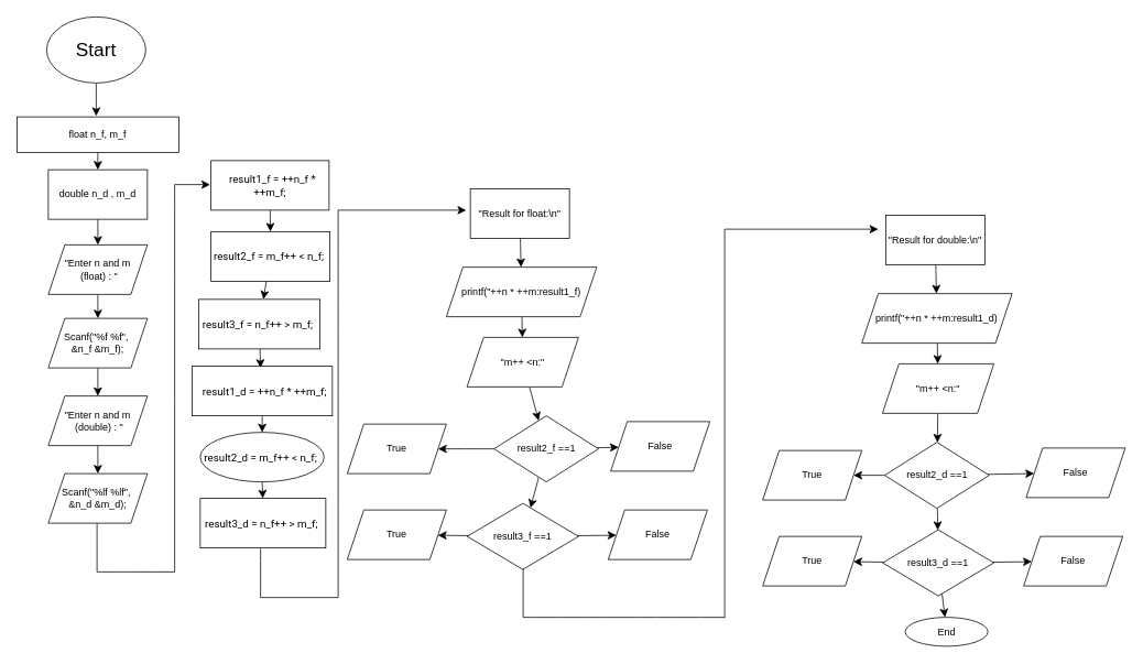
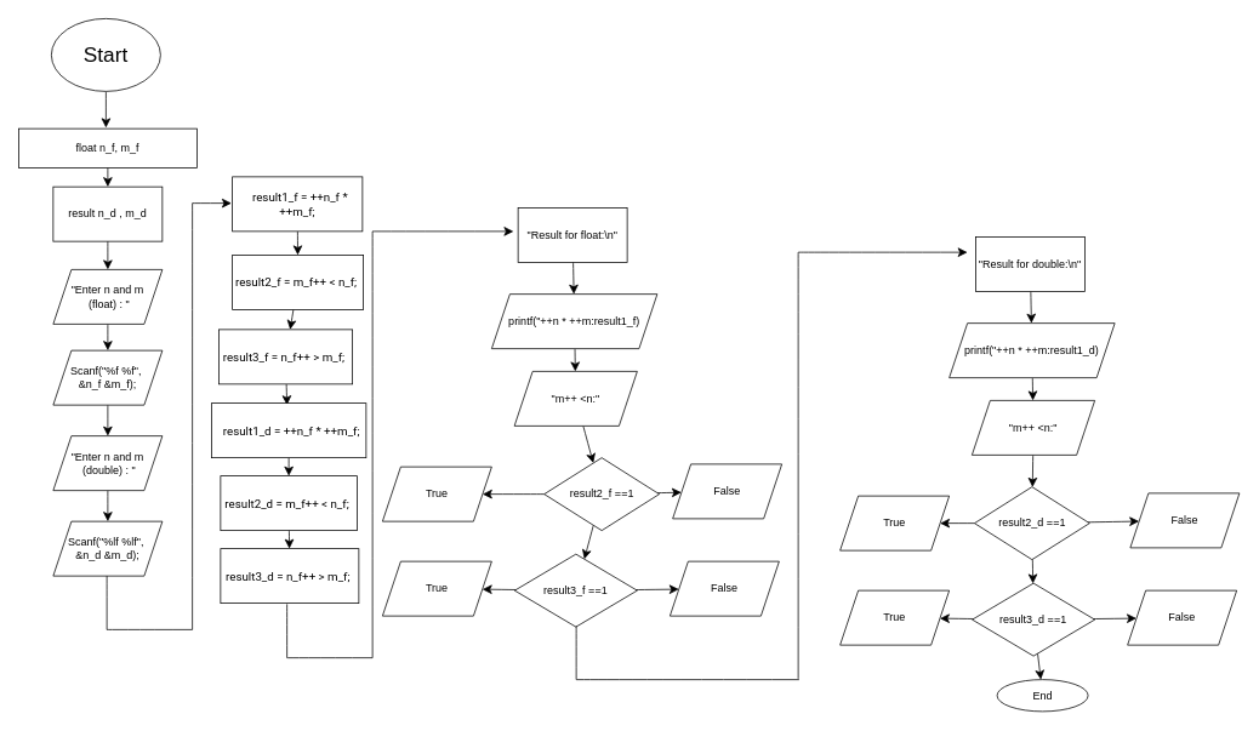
  <mxCell id="0" />
  <mxCell id="1" parent="0" />
  <mxCell id="2" value="" style="edgeStyle=none;curved=1;rounded=0;orthogonalLoop=1;jettySize=auto;html=1;fontSize=12;startSize=8;endSize=8;" edge="1" parent="1" source="3"><mxGeometry relative="1" as="geometry"><mxPoint x="116" y="140" as="targetPoint" /></mxGeometry></mxCell>
  <mxCell id="3" value="&lt;font style=&quot;font-size: 23px;&quot;&gt;Start&lt;/font&gt;" style="ellipse;whiteSpace=wrap;html=1;" vertex="1" parent="1"><mxGeometry x="56" y="20" width="120" height="80" as="geometry" /></mxCell>
  <mxCell id="4" value="" style="edgeStyle=none;curved=1;rounded=0;orthogonalLoop=1;jettySize=auto;html=1;fontSize=12;startSize=8;endSize=8;" edge="1" parent="1" source="5" target="7"><mxGeometry relative="1" as="geometry" /></mxCell>
  <mxCell id="5" value="float n_f, m_f" style="rounded=0;whiteSpace=wrap;html=1;" vertex="1" parent="1"><mxGeometry x="20" y="141" width="196" height="43" as="geometry" /></mxCell>
  <mxCell id="6" value="" style="edgeStyle=none;curved=1;rounded=0;orthogonalLoop=1;jettySize=auto;html=1;fontSize=12;startSize=8;endSize=8;" edge="1" parent="1" source="7" target="9"><mxGeometry relative="1" as="geometry" /></mxCell>
- <mxCell id="7" value="double n_d , m_d" style="whiteSpace=wrap;html=1;rounded=0;" vertex="1" parent="1"><mxGeometry x="58" y="205" width="120" height="60" as="geometry" /></mxCell>
+ <mxCell id="7" value="result n_d , m_d" style="whiteSpace=wrap;html=1;rounded=0;" vertex="1" parent="1"><mxGeometry x="58" y="205" width="120" height="60" as="geometry" /></mxCell>
  <mxCell id="8" value="" style="edgeStyle=none;curved=1;rounded=0;orthogonalLoop=1;jettySize=auto;html=1;fontSize=12;startSize=8;endSize=8;" edge="1" parent="1" source="9" target="11"><mxGeometry relative="1" as="geometry" /></mxCell>
  <mxCell id="9" value="&quot;Enter n and m&lt;div&gt;&amp;nbsp;(float) : &quot;&lt;/div&gt;" style="shape=parallelogram;perimeter=parallelogramPerimeter;whiteSpace=wrap;html=1;fixedSize=1;rounded=0;" vertex="1" parent="1"><mxGeometry x="58" y="296" width="120" height="60" as="geometry" /></mxCell>
  <mxCell id="10" value="" style="edgeStyle=none;curved=1;rounded=0;orthogonalLoop=1;jettySize=auto;html=1;fontSize=12;startSize=8;endSize=8;" edge="1" parent="1" source="11" target="13"><mxGeometry relative="1" as="geometry" /></mxCell>
  <mxCell id="11" value="Scanf(&quot;%f %f&quot;,&amp;nbsp;&lt;div&gt;&amp;amp;n_f &amp;amp;m_f);&lt;/div&gt;" style="shape=parallelogram;perimeter=parallelogramPerimeter;whiteSpace=wrap;html=1;fixedSize=1;rounded=0;" vertex="1" parent="1"><mxGeometry x="58" y="385" width="120" height="60" as="geometry" /></mxCell>
  <mxCell id="12" value="" style="edgeStyle=none;curved=1;rounded=0;orthogonalLoop=1;jettySize=auto;html=1;fontSize=12;startSize=8;endSize=8;" edge="1" parent="1" source="13" target="14"><mxGeometry relative="1" as="geometry" /></mxCell>
  <mxCell id="13" value="&quot;Enter n and m&lt;div&gt;&amp;nbsp;(double) : &quot;&lt;/div&gt;" style="shape=parallelogram;perimeter=parallelogramPerimeter;whiteSpace=wrap;html=1;fixedSize=1;rounded=0;" vertex="1" parent="1"><mxGeometry x="58" y="479" width="120" height="60" as="geometry" /></mxCell>
  <mxCell id="14" value="Scanf(&quot;%lf %lf&quot;,&amp;nbsp;&lt;div&gt;&amp;amp;n_d &amp;amp;m_d);&lt;/div&gt;" style="shape=parallelogram;perimeter=parallelogramPerimeter;whiteSpace=wrap;html=1;fixedSize=1;rounded=0;" vertex="1" parent="1"><mxGeometry x="58" y="573" width="120" height="60" as="geometry" /></mxCell>
  <mxCell id="15" value="" style="endArrow=none;html=1;rounded=0;fontSize=12;startSize=8;endSize=8;curved=1;" edge="1" parent="1"><mxGeometry width="50" height="50" relative="1" as="geometry"><mxPoint x="117" y="633" as="sourcePoint" /><mxPoint x="117" y="692" as="targetPoint" /></mxGeometry></mxCell>
  <mxCell id="16" value="" style="endArrow=none;html=1;rounded=0;fontSize=12;startSize=8;endSize=8;curved=1;" edge="1" parent="1"><mxGeometry width="50" height="50" relative="1" as="geometry"><mxPoint x="117" y="692" as="sourcePoint" /><mxPoint x="211" y="692" as="targetPoint" /></mxGeometry></mxCell>
  <mxCell id="17" value="" style="endArrow=none;html=1;rounded=0;fontSize=12;startSize=8;endSize=8;curved=1;" edge="1" parent="1"><mxGeometry width="50" height="50" relative="1" as="geometry"><mxPoint x="211" y="223" as="sourcePoint" /><mxPoint x="211" y="692" as="targetPoint" /></mxGeometry></mxCell>
  <mxCell id="18" value="" style="endArrow=classic;html=1;rounded=0;fontSize=12;startSize=8;endSize=8;curved=1;" edge="1" parent="1"><mxGeometry width="50" height="50" relative="1" as="geometry"><mxPoint x="211" y="223" as="sourcePoint" /><mxPoint x="254" y="223" as="targetPoint" /></mxGeometry></mxCell>
  <mxCell id="19" value="" style="edgeStyle=none;curved=1;rounded=0;orthogonalLoop=1;jettySize=auto;html=1;fontSize=12;startSize=8;endSize=8;" edge="1" parent="1" source="20" target="22"><mxGeometry relative="1" as="geometry" /></mxCell>
  <mxCell id="20" value="&lt;span style=&quot;font-family: Roboto, -apple-system, &amp;quot;apple color emoji&amp;quot;, BlinkMacSystemFont, &amp;quot;Segoe UI&amp;quot;, Roboto, Oxygen-Sans, Ubuntu, Cantarell, &amp;quot;Helvetica Neue&amp;quot;, sans-serif; font-size: 13px; text-align: start; white-space-collapse: preserve;&quot;&gt;  result1_f = ++n_f * ++m_f;&lt;br&gt;&lt;/span&gt;" style="rounded=0;whiteSpace=wrap;html=1;" vertex="1" parent="1"><mxGeometry x="255" y="194" width="143" height="60" as="geometry" /></mxCell>
  <mxCell id="21" value="" style="edgeStyle=none;curved=1;rounded=0;orthogonalLoop=1;jettySize=auto;html=1;fontSize=12;startSize=8;endSize=8;" edge="1" parent="1" source="22" target="24"><mxGeometry relative="1" as="geometry" /></mxCell>
  <mxCell id="22" value="&lt;span style=&quot;font-family: Roboto, -apple-system, &amp;quot;apple color emoji&amp;quot;, BlinkMacSystemFont, &amp;quot;Segoe UI&amp;quot;, Roboto, Oxygen-Sans, Ubuntu, Cantarell, &amp;quot;Helvetica Neue&amp;quot;, sans-serif; font-size: 13px; text-align: start; white-space-collapse: preserve;&quot;&gt;result2_f = m_f++ &amp;lt; n_f; &lt;/span&gt;&lt;span style=&quot;font-family: Roboto, -apple-system, &amp;quot;apple color emoji&amp;quot;, BlinkMacSystemFont, &amp;quot;Segoe UI&amp;quot;, Roboto, Oxygen-Sans, Ubuntu, Cantarell, &amp;quot;Helvetica Neue&amp;quot;, sans-serif; font-size: 13px; text-align: start; white-space-collapse: preserve;&quot;&gt;&lt;/span&gt;" style="rounded=0;whiteSpace=wrap;html=1;" vertex="1" parent="1"><mxGeometry x="255" y="280" width="144" height="60" as="geometry" /></mxCell>
  <mxCell id="23" value="" style="edgeStyle=none;curved=1;rounded=0;orthogonalLoop=1;jettySize=auto;html=1;fontSize=12;startSize=8;endSize=8;" edge="1" parent="1" source="24"><mxGeometry relative="1" as="geometry"><mxPoint x="315" y="445" as="targetPoint" /></mxGeometry></mxCell>
  <mxCell id="24" value="&lt;span style=&quot;font-family: Roboto, -apple-system, &amp;quot;apple color emoji&amp;quot;, BlinkMacSystemFont, &amp;quot;Segoe UI&amp;quot;, Roboto, Oxygen-Sans, Ubuntu, Cantarell, &amp;quot;Helvetica Neue&amp;quot;, sans-serif; text-align: start; white-space-collapse: preserve;&quot;&gt;&lt;font style=&quot;font-size: 13px;&quot;&gt;result3_f = n_f++ &amp;gt; m_f; &lt;/font&gt;&lt;/span&gt;" style="rounded=0;whiteSpace=wrap;html=1;" vertex="1" parent="1"><mxGeometry x="240" y="362" width="147" height="60" as="geometry" /></mxCell>
  <mxCell id="25" style="edgeStyle=none;curved=1;rounded=0;orthogonalLoop=1;jettySize=auto;html=1;fontSize=12;startSize=8;endSize=8;" edge="1" parent="1" source="26" target="28"><mxGeometry relative="1" as="geometry" /></mxCell>
  <mxCell id="26" value="&lt;span style=&quot;font-family: Roboto, -apple-system, &amp;quot;apple color emoji&amp;quot;, BlinkMacSystemFont, &amp;quot;Segoe UI&amp;quot;, Roboto, Oxygen-Sans, Ubuntu, Cantarell, &amp;quot;Helvetica Neue&amp;quot;, sans-serif; font-size: 13px; text-align: start; white-space-collapse: preserve;&quot;&gt;  result1_d = ++n_f * ++m_f;&lt;br&gt;&lt;/span&gt;" style="rounded=0;whiteSpace=wrap;html=1;" vertex="1" parent="1"><mxGeometry x="232" y="443" width="170" height="60" as="geometry" /></mxCell>
  <mxCell id="27" style="edgeStyle=none;curved=1;rounded=0;orthogonalLoop=1;jettySize=auto;html=1;fontSize=12;startSize=8;endSize=8;" edge="1" parent="1" source="28" target="29"><mxGeometry relative="1" as="geometry" /></mxCell>
- <mxCell id="28" value="&lt;span style=&quot;font-family: Roboto, -apple-system, &amp;quot;apple color emoji&amp;quot;, BlinkMacSystemFont, &amp;quot;Segoe UI&amp;quot;, Roboto, Oxygen-Sans, Ubuntu, Cantarell, &amp;quot;Helvetica Neue&amp;quot;, sans-serif; font-size: 13px; text-align: start; white-space-collapse: preserve;&quot;&gt;result2_d = m_f++ &amp;lt; n_f; &lt;/span&gt;&lt;span style=&quot;font-family: Roboto, -apple-system, &amp;quot;apple color emoji&amp;quot;, BlinkMacSystemFont, &amp;quot;Segoe UI&amp;quot;, Roboto, Oxygen-Sans, Ubuntu, Cantarell, &amp;quot;Helvetica Neue&amp;quot;, sans-serif; font-size: 13px; text-align: start; white-space-collapse: preserve;&quot;&gt;&lt;/span&gt;" style="ellipse;whiteSpace=wrap;html=1;" vertex="1" parent="1"><mxGeometry x="242" y="523" width="150" height="60" as="geometry" /></mxCell>
+ <mxCell id="28" value="&lt;span style=&quot;font-family: Roboto, -apple-system, &amp;quot;apple color emoji&amp;quot;, BlinkMacSystemFont, &amp;quot;Segoe UI&amp;quot;, Roboto, Oxygen-Sans, Ubuntu, Cantarell, &amp;quot;Helvetica Neue&amp;quot;, sans-serif; font-size: 13px; text-align: start; white-space-collapse: preserve;&quot;&gt;result2_d = m_f++ &amp;lt; n_f; &lt;/span&gt;&lt;span style=&quot;font-family: Roboto, -apple-system, &amp;quot;apple color emoji&amp;quot;, BlinkMacSystemFont, &amp;quot;Segoe UI&amp;quot;, Roboto, Oxygen-Sans, Ubuntu, Cantarell, &amp;quot;Helvetica Neue&amp;quot;, sans-serif; font-size: 13px; text-align: start; white-space-collapse: preserve;&quot;&gt;&lt;/span&gt;" style="rounded=0;whiteSpace=wrap;html=1;" vertex="1" parent="1"><mxGeometry x="242" y="523" width="150" height="60" as="geometry" /></mxCell>
  <mxCell id="29" value="&lt;span style=&quot;font-family: Roboto, -apple-system, &amp;quot;apple color emoji&amp;quot;, BlinkMacSystemFont, &amp;quot;Segoe UI&amp;quot;, Roboto, Oxygen-Sans, Ubuntu, Cantarell, &amp;quot;Helvetica Neue&amp;quot;, sans-serif; text-align: start; white-space-collapse: preserve;&quot;&gt;&lt;font style=&quot;font-size: 13px;&quot;&gt;result3_d = n_f++ &amp;gt; m_f; &lt;/font&gt;&lt;/span&gt;" style="rounded=0;whiteSpace=wrap;html=1;" vertex="1" parent="1"><mxGeometry x="242" y="603" width="152" height="60" as="geometry" /></mxCell>
  <mxCell id="30" value="" style="endArrow=none;html=1;rounded=0;fontSize=12;startSize=8;endSize=8;curved=1;" edge="1" parent="1"><mxGeometry width="50" height="50" relative="1" as="geometry"><mxPoint x="315" y="664" as="sourcePoint" /><mxPoint x="315" y="723" as="targetPoint" /></mxGeometry></mxCell>
  <mxCell id="31" value="" style="endArrow=none;html=1;rounded=0;fontSize=12;startSize=8;endSize=8;curved=1;" edge="1" parent="1"><mxGeometry width="50" height="50" relative="1" as="geometry"><mxPoint x="315" y="723" as="sourcePoint" /><mxPoint x="409" y="723" as="targetPoint" /></mxGeometry></mxCell>
  <mxCell id="32" value="" style="endArrow=none;html=1;rounded=0;fontSize=12;startSize=8;endSize=8;curved=1;" edge="1" parent="1"><mxGeometry width="50" height="50" relative="1" as="geometry"><mxPoint x="409" y="254" as="sourcePoint" /><mxPoint x="409" y="723" as="targetPoint" /></mxGeometry></mxCell>
  <mxCell id="33" value="" style="endArrow=classic;html=1;rounded=0;fontSize=12;startSize=8;endSize=8;curved=1;" edge="1" parent="1"><mxGeometry width="50" height="50" relative="1" as="geometry"><mxPoint x="409" y="254" as="sourcePoint" /><mxPoint x="564" y="254" as="targetPoint" /></mxGeometry></mxCell>
  <mxCell id="34" value="" style="edgeStyle=none;curved=1;rounded=0;orthogonalLoop=1;jettySize=auto;html=1;fontSize=12;startSize=8;endSize=8;" edge="1" parent="1" source="35" target="37"><mxGeometry relative="1" as="geometry" /></mxCell>
  <mxCell id="35" value="&quot;Result for float:\n&quot;" style="rounded=0;whiteSpace=wrap;html=1;" vertex="1" parent="1"><mxGeometry x="569" y="228" width="120" height="60" as="geometry" /></mxCell>
  <mxCell id="36" value="" style="edgeStyle=none;curved=1;rounded=0;orthogonalLoop=1;jettySize=auto;html=1;fontSize=12;startSize=8;endSize=8;" edge="1" parent="1" source="37" target="39"><mxGeometry relative="1" as="geometry" /></mxCell>
  <mxCell id="37" value="printf(&quot;++n * ++m:result1_f)" style="shape=parallelogram;perimeter=parallelogramPerimeter;whiteSpace=wrap;html=1;fixedSize=1;rounded=0;" vertex="1" parent="1"><mxGeometry x="540" y="323" width="182" height="60" as="geometry" /></mxCell>
  <mxCell id="38" value="" style="edgeStyle=none;curved=1;rounded=0;orthogonalLoop=1;jettySize=auto;html=1;fontSize=12;startSize=8;endSize=8;" edge="1" parent="1" source="39" target="43"><mxGeometry relative="1" as="geometry" /></mxCell>
  <mxCell id="39" value="&quot;m++ &amp;lt;n:&quot;" style="shape=parallelogram;perimeter=parallelogramPerimeter;whiteSpace=wrap;html=1;fixedSize=1;rounded=0;" vertex="1" parent="1"><mxGeometry x="565" y="408" width="135" height="60" as="geometry" /></mxCell>
  <mxCell id="40" value="" style="edgeStyle=none;curved=1;rounded=0;orthogonalLoop=1;jettySize=auto;html=1;fontSize=12;startSize=8;endSize=8;" edge="1" parent="1" source="43" target="44"><mxGeometry relative="1" as="geometry" /></mxCell>
  <mxCell id="41" value="" style="edgeStyle=none;curved=1;rounded=0;orthogonalLoop=1;jettySize=auto;html=1;fontSize=12;startSize=8;endSize=8;" edge="1" parent="1" source="43" target="45"><mxGeometry relative="1" as="geometry" /></mxCell>
  <mxCell id="42" value="" style="edgeStyle=none;curved=1;rounded=0;orthogonalLoop=1;jettySize=auto;html=1;fontSize=12;startSize=8;endSize=8;" edge="1" parent="1" source="43" target="48"><mxGeometry relative="1" as="geometry" /></mxCell>
  <mxCell id="43" value="result2_f ==1" style="rhombus;whiteSpace=wrap;html=1;rounded=0;" vertex="1" parent="1"><mxGeometry x="597.75" y="503" width="126.5" height="80" as="geometry" /></mxCell>
  <mxCell id="44" value="False" style="shape=parallelogram;perimeter=parallelogramPerimeter;whiteSpace=wrap;html=1;fixedSize=1;rounded=0;" vertex="1" parent="1"><mxGeometry x="739" y="510" width="120" height="60" as="geometry" /></mxCell>
  <mxCell id="45" value="True" style="shape=parallelogram;perimeter=parallelogramPerimeter;whiteSpace=wrap;html=1;fixedSize=1;rounded=0;" vertex="1" parent="1"><mxGeometry x="420" y="513" width="120" height="60" as="geometry" /></mxCell>
  <mxCell id="46" value="" style="edgeStyle=none;curved=1;rounded=0;orthogonalLoop=1;jettySize=auto;html=1;fontSize=12;startSize=8;endSize=8;" edge="1" parent="1" source="48" target="49"><mxGeometry relative="1" as="geometry" /></mxCell>
  <mxCell id="47" value="" style="edgeStyle=none;curved=1;rounded=0;orthogonalLoop=1;jettySize=auto;html=1;fontSize=12;startSize=8;endSize=8;" edge="1" parent="1" source="48" target="50"><mxGeometry relative="1" as="geometry" /></mxCell>
  <mxCell id="48" value="result3_f ==1" style="rhombus;whiteSpace=wrap;html=1;rounded=0;" vertex="1" parent="1"><mxGeometry x="565.25" y="609" width="134.75" height="80" as="geometry" /></mxCell>
  <mxCell id="49" value="False" style="shape=parallelogram;perimeter=parallelogramPerimeter;whiteSpace=wrap;html=1;fixedSize=1;rounded=0;" vertex="1" parent="1"><mxGeometry x="736" y="617" width="120" height="60" as="geometry" /></mxCell>
  <mxCell id="50" value="True" style="shape=parallelogram;perimeter=parallelogramPerimeter;whiteSpace=wrap;html=1;fixedSize=1;rounded=0;" vertex="1" parent="1"><mxGeometry x="420" y="617" width="120" height="60" as="geometry" /></mxCell>
  <mxCell id="51" value="" style="endArrow=none;html=1;rounded=0;fontSize=12;startSize=8;endSize=8;curved=1;" edge="1" parent="1"><mxGeometry width="50" height="50" relative="1" as="geometry"><mxPoint x="633" y="688" as="sourcePoint" /><mxPoint x="633" y="747" as="targetPoint" /></mxGeometry></mxCell>
  <mxCell id="52" value="" style="endArrow=none;html=1;rounded=0;fontSize=12;startSize=8;endSize=8;curved=1;" edge="1" parent="1"><mxGeometry width="50" height="50" relative="1" as="geometry"><mxPoint x="633" y="747" as="sourcePoint" /><mxPoint x="878" y="747" as="targetPoint" /></mxGeometry></mxCell>
  <mxCell id="53" value="" style="endArrow=none;html=1;rounded=0;fontSize=12;startSize=8;endSize=8;curved=1;" edge="1" parent="1"><mxGeometry width="50" height="50" relative="1" as="geometry"><mxPoint x="877" y="277" as="sourcePoint" /><mxPoint x="877" y="746" as="targetPoint" /></mxGeometry></mxCell>
  <mxCell id="54" value="" style="endArrow=classic;html=1;rounded=0;fontSize=12;startSize=8;endSize=8;curved=1;" edge="1" parent="1"><mxGeometry width="50" height="50" relative="1" as="geometry"><mxPoint x="877" y="277" as="sourcePoint" /><mxPoint x="1063" y="277" as="targetPoint" /></mxGeometry></mxCell>
  <mxCell id="55" value="" style="edgeStyle=none;curved=1;rounded=0;orthogonalLoop=1;jettySize=auto;html=1;fontSize=12;startSize=8;endSize=8;" edge="1" parent="1" source="56" target="58"><mxGeometry relative="1" as="geometry" /></mxCell>
  <mxCell id="56" value="&quot;Result for double:\n&quot;" style="rounded=0;whiteSpace=wrap;html=1;" vertex="1" parent="1"><mxGeometry x="1072" y="260" width="120" height="60" as="geometry" /></mxCell>
  <mxCell id="57" value="" style="edgeStyle=none;curved=1;rounded=0;orthogonalLoop=1;jettySize=auto;html=1;fontSize=12;startSize=8;endSize=8;" edge="1" parent="1" source="58" target="60"><mxGeometry relative="1" as="geometry" /></mxCell>
  <mxCell id="58" value="printf(&quot;++n * ++m:result1_d)" style="shape=parallelogram;perimeter=parallelogramPerimeter;whiteSpace=wrap;html=1;fixedSize=1;rounded=0;" vertex="1" parent="1"><mxGeometry x="1043" y="355" width="182" height="60" as="geometry" /></mxCell>
  <mxCell id="59" value="" style="edgeStyle=none;curved=1;rounded=0;orthogonalLoop=1;jettySize=auto;html=1;fontSize=12;startSize=8;endSize=8;" edge="1" parent="1" source="60" target="64"><mxGeometry relative="1" as="geometry" /></mxCell>
  <mxCell id="60" value="&quot;m++ &amp;lt;n:&quot;" style="shape=parallelogram;perimeter=parallelogramPerimeter;whiteSpace=wrap;html=1;fixedSize=1;rounded=0;" vertex="1" parent="1"><mxGeometry x="1068" y="440" width="135" height="60" as="geometry" /></mxCell>
  <mxCell id="61" value="" style="edgeStyle=none;curved=1;rounded=0;orthogonalLoop=1;jettySize=auto;html=1;fontSize=12;startSize=8;endSize=8;" edge="1" parent="1" source="64" target="65"><mxGeometry relative="1" as="geometry" /></mxCell>
  <mxCell id="62" value="" style="edgeStyle=none;curved=1;rounded=0;orthogonalLoop=1;jettySize=auto;html=1;fontSize=12;startSize=8;endSize=8;" edge="1" parent="1" source="64" target="66"><mxGeometry relative="1" as="geometry" /></mxCell>
  <mxCell id="63" value="" style="edgeStyle=none;curved=1;rounded=0;orthogonalLoop=1;jettySize=auto;html=1;fontSize=12;startSize=8;endSize=8;" edge="1" parent="1" source="64" target="70"><mxGeometry relative="1" as="geometry" /></mxCell>
  <mxCell id="64" value="result2_d ==1" style="rhombus;whiteSpace=wrap;html=1;rounded=0;" vertex="1" parent="1"><mxGeometry x="1070.75" y="535" width="126.5" height="80" as="geometry" /></mxCell>
  <mxCell id="65" value="False" style="shape=parallelogram;perimeter=parallelogramPerimeter;whiteSpace=wrap;html=1;fixedSize=1;rounded=0;" vertex="1" parent="1"><mxGeometry x="1242" y="542" width="120" height="60" as="geometry" /></mxCell>
  <mxCell id="66" value="True" style="shape=parallelogram;perimeter=parallelogramPerimeter;whiteSpace=wrap;html=1;fixedSize=1;rounded=0;" vertex="1" parent="1"><mxGeometry x="923" y="545" width="120" height="60" as="geometry" /></mxCell>
  <mxCell id="67" value="" style="edgeStyle=none;curved=1;rounded=0;orthogonalLoop=1;jettySize=auto;html=1;fontSize=12;startSize=8;endSize=8;" edge="1" parent="1" source="70" target="71"><mxGeometry relative="1" as="geometry" /></mxCell>
  <mxCell id="68" value="" style="edgeStyle=none;curved=1;rounded=0;orthogonalLoop=1;jettySize=auto;html=1;fontSize=12;startSize=8;endSize=8;" edge="1" parent="1" source="70" target="72"><mxGeometry relative="1" as="geometry" /></mxCell>
  <mxCell id="69" value="" style="edgeStyle=none;curved=1;rounded=0;orthogonalLoop=1;jettySize=auto;html=1;fontSize=12;startSize=8;endSize=8;" edge="1" parent="1" source="70" target="73"><mxGeometry relative="1" as="geometry" /></mxCell>
  <mxCell id="70" value="result3_d ==1" style="rhombus;whiteSpace=wrap;html=1;rounded=0;" vertex="1" parent="1"><mxGeometry x="1068.25" y="641" width="134.75" height="80" as="geometry" /></mxCell>
  <mxCell id="71" value="False" style="shape=parallelogram;perimeter=parallelogramPerimeter;whiteSpace=wrap;html=1;fixedSize=1;rounded=0;" vertex="1" parent="1"><mxGeometry x="1239" y="649" width="120" height="60" as="geometry" /></mxCell>
  <mxCell id="72" value="True" style="shape=parallelogram;perimeter=parallelogramPerimeter;whiteSpace=wrap;html=1;fixedSize=1;rounded=0;" vertex="1" parent="1"><mxGeometry x="923" y="649" width="120" height="60" as="geometry" /></mxCell>
  <mxCell id="73" value="End" style="ellipse;whiteSpace=wrap;html=1;rounded=0;" vertex="1" parent="1"><mxGeometry x="1095.62" y="747" width="100" height="35" as="geometry" /></mxCell>
